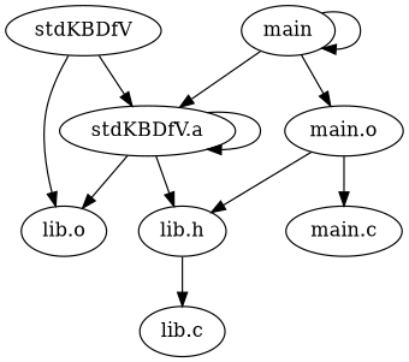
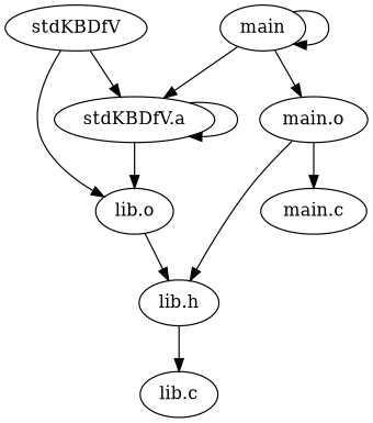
  digraph {
    n1 [label="stdKBDfV.a"]
    n2 [label="lib.o"]
    n3 [label="lib.h"]
    n4 [label="lib.c"]
    n5 [label="main.o"]
    n6 [label="main.c"]
    stdKBDfV
    main
    n1 -> n1
    n1 -> n2
-   n1 -> n3
+   n2 -> n3
    n3 -> n4
    n5 -> n3
    n5 -> n6
    stdKBDfV -> n1
    stdKBDfV -> n2
    main -> n1
    main -> n5
    main -> main
  }
